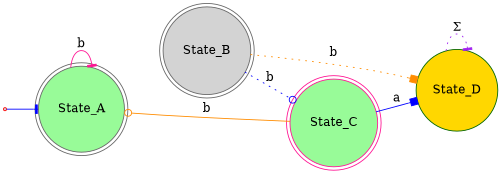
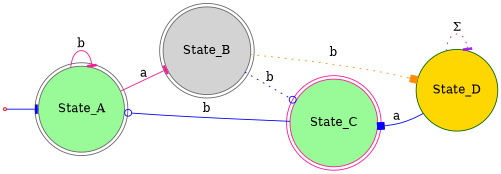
  digraph {
    rankdir=LR
    node [color=gray40 fillcolor=lightgrey shape=doublecircle style=filled]
    edge [arrowhead=tee color=blue style=solid]
    start [color=red shape=point]
    State_A [fillcolor=palegreen]
    State_B
    State_C [color=deeppink fillcolor=palegreen]
    State_D [color=darkgreen fillcolor=gold shape=circle]
    start -> State_A
    State_A -> State_A [color=deeppink label=b]
+   State_A -> State_B [color=deeppink label=a]
    State_B -> State_C [arrowhead=odot label=b style=dotted]
    State_B -> State_D [arrowhead=box color=darkorange label=b style=dotted]
-   State_C -> State_A [arrowhead=odot color=darkorange label=b]
-   State_C -> State_D [arrowhead=box label=a]
+   State_C -> State_A [arrowhead=odot label=b]
+   State_D -> State_C [arrowhead=box label=a]
    State_D -> State_D [color=purple label="Σ" style=dotted]
  }
